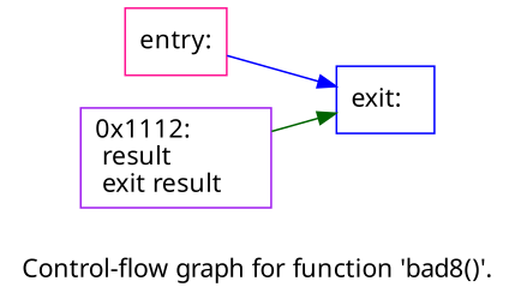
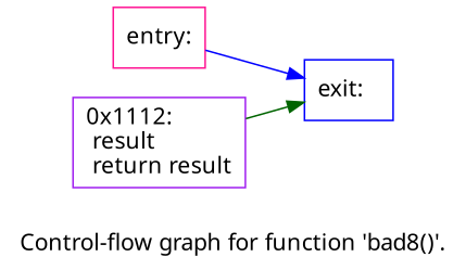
  digraph {
    fontname="Noto Sans"
    label="Control-flow graph for function 'bad8()'."
    rankdir=LR
    node [fontname="Noto Sans" shape=record]
    edge [fontname="Noto Sans"]
    n1 [color=deeppink label="{entry:\l}"]
    n2 [color=blue label="{exit:\l}"]
-   n3 [color=purple label="{0x1112:\l  result\l  exit result\l}"]
+   n3 [color=purple label="{0x1112:\l  result\l  return result\l}"]
    n1 -> n2 [color=blue]
    n3 -> n2 [color=darkgreen]
  }
